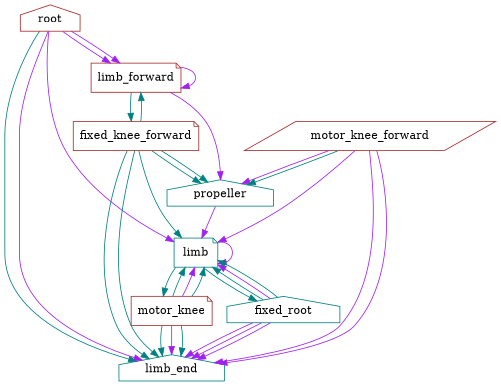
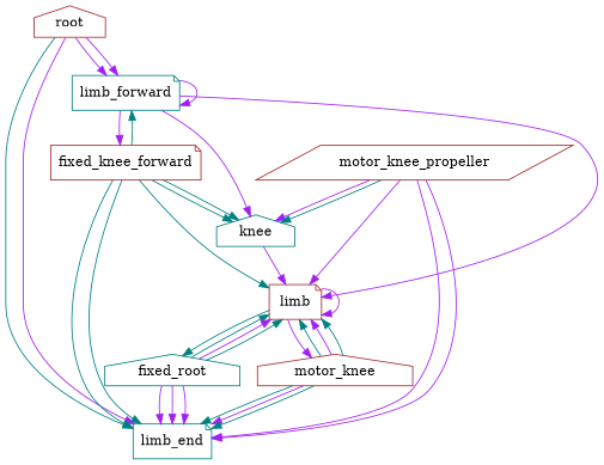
  digraph {
    node [color=brown shape=note socket=4]
    edge [color=purple socket=1]
-   limb [color=teal socket=2]
+   limb [socket=2]
    root [shape=house]
-   limb_forward [socket=2]
-   limb_end [color=teal shape=house socket=1]
+   limb_forward [color=teal socket=2]
+   limb_end [color=teal socket=1]
    n5 [color=teal label=fixed_root shape=house]
-   motor_knee
-   propeller [color=teal shape=house socket=1]
+   motor_knee [shape=house]
+   propeller [color=teal shape=house socket=1 label=knee]
    fixed_knee_forward
-   motor_knee_forward [shape=parallelogram]
+   motor_knee_forward [shape=parallelogram label=motor_knee_propeller]
    limb -> limb
    limb -> n5 [color=teal]
-   limb -> motor_knee [color=teal]
-   root -> limb [mirror=1 socket=2 socket_mirror=3]
+   limb -> motor_knee
+   limb_forward -> limb [mirror=1 socket=2 socket_mirror=3]
    root -> limb_forward [socket=0]
    root -> limb_forward
    root -> limb_end [color=teal socket=0]
    root -> limb_end
    limb_forward -> limb_forward
    limb_forward -> propeller
-   limb_forward -> fixed_knee_forward [color=teal]
+   limb_forward -> fixed_knee_forward
    n5 -> limb [color=teal]
    n5 -> limb [socket=2 socket_mirror=3]
    n5 -> limb [color=teal socket=3 socket_mirror=2]
    n5 -> limb_end
    n5 -> limb_end [socket=2 socket_mirror=3]
    n5 -> limb_end [socket=3 socket_mirror=2]
    motor_knee -> limb [color=teal]
    motor_knee -> limb [socket=2 socket_mirror=3]
    motor_knee -> limb [color=teal socket=3 socket_mirror=2]
    motor_knee -> limb_end [color=teal]
    motor_knee -> limb_end [socket=2 socket_mirror=3]
    motor_knee -> limb_end [color=teal socket=3 socket_mirror=2]
    propeller -> limb
    fixed_knee_forward -> limb [color=teal mirror=1 socket=2 socket_mirror=3]
    fixed_knee_forward -> limb_forward [color=teal]
    fixed_knee_forward -> limb_end [color=teal]
    fixed_knee_forward -> limb_end [color=teal mirror=1 socket=2 socket_mirror=3]
    fixed_knee_forward -> propeller [color=teal]
    fixed_knee_forward -> propeller [color=teal mirror=1 socket=2 socket_mirror=3]
    motor_knee_forward -> limb [mirror=1 socket=2 socket_mirror=3]
    motor_knee_forward -> limb_end
    motor_knee_forward -> limb_end [mirror=1 socket=2 socket_mirror=3]
    motor_knee_forward -> propeller
    motor_knee_forward -> propeller [color=teal mirror=1 socket=2 socket_mirror=3]
  }
